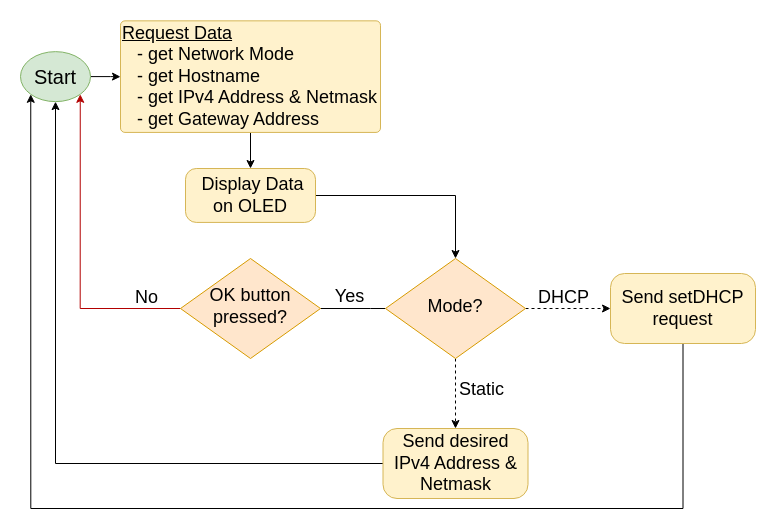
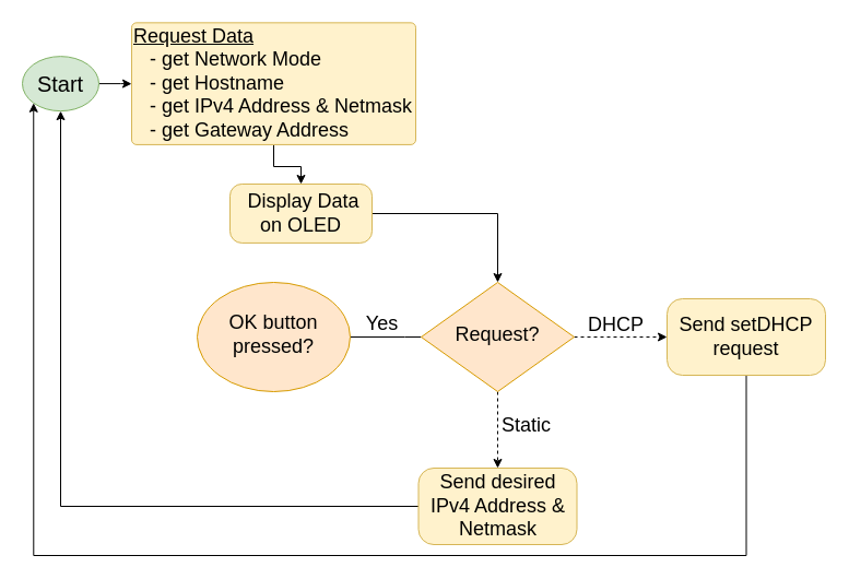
  <mxCell id="0" />
  <mxCell id="1" parent="0" />
  <mxCell id="2" value="" style="edgeStyle=orthogonalEdgeStyle;rounded=0;orthogonalLoop=1;jettySize=auto;html=1;" parent="1" source="3" target="5" edge="1"><mxGeometry relative="1" as="geometry" /></mxCell>
  <mxCell id="3" value="&lt;u&gt;Request Data&lt;/u&gt;&lt;br&gt;&amp;nbsp; &amp;nbsp;- get Network Mode&lt;br&gt;&amp;nbsp; &amp;nbsp;- get Hostname&lt;br&gt;&amp;nbsp; &amp;nbsp;- get IPv4 Address &amp;amp; Netmask&lt;br&gt;&amp;nbsp; &amp;nbsp;- get Gateway Address" style="rounded=1;whiteSpace=wrap;html=1;fontSize=18;glass=0;strokeWidth=1;shadow=0;fillColor=#fff2cc;strokeColor=#d6b656;align=left;arcSize=4;" parent="1" vertex="1"><mxGeometry x="120" y="20.35" width="260" height="111.57" as="geometry" /></mxCell>
  <mxCell id="4" value="" style="edgeStyle=orthogonalEdgeStyle;rounded=0;orthogonalLoop=1;jettySize=auto;html=1;" parent="1" source="5" target="17" edge="1"><mxGeometry relative="1" as="geometry" /></mxCell>
- <mxCell id="5" value="&amp;nbsp;Display Data on OLED" style="rounded=1;whiteSpace=wrap;html=1;fontSize=18;glass=0;strokeWidth=1;shadow=0;fillColor=#fff2cc;strokeColor=#d6b656;align=center;arcSize=20;" parent="1" vertex="1"><mxGeometry x="185" y="168" width="130" height="53.92" as="geometry" /></mxCell>
+ <mxCell id="5" value="&amp;nbsp;Display Data on OLED" style="rounded=1;whiteSpace=wrap;html=1;fontSize=18;glass=0;strokeWidth=1;shadow=0;fillColor=#fff2cc;strokeColor=#d6b656;align=center;arcSize=20;" parent="1" vertex="1"><mxGeometry x="210" y="168" width="130" height="53.92" as="geometry" /></mxCell>
  <mxCell id="6" value="" style="edgeStyle=orthogonalEdgeStyle;rounded=0;orthogonalLoop=1;jettySize=auto;html=1;" parent="1" source="7" target="3" edge="1"><mxGeometry relative="1" as="geometry" /></mxCell>
  <mxCell id="7" value="Start" style="ellipse;whiteSpace=wrap;html=1;fillColor=#d5e8d4;strokeColor=#82b366;fontSize=20;" parent="1" vertex="1"><mxGeometry x="20" y="51.14" width="70" height="50" as="geometry" /></mxCell>
- <mxCell id="8" value="" style="edgeStyle=orthogonalEdgeStyle;rounded=0;orthogonalLoop=1;jettySize=auto;html=1;entryX=1;entryY=1;entryDx=0;entryDy=0;fillColor=#e51400;strokeColor=#B20000;" parent="1" source="12" target="7" edge="1"><mxGeometry relative="1" as="geometry"><mxPoint x="85" y="308" as="targetPoint" /></mxGeometry></mxCell>
- <mxCell id="9" value="&lt;font style=&quot;font-size: 18px&quot;&gt;No&lt;/font&gt;" style="edgeLabel;html=1;align=center;verticalAlign=middle;resizable=0;points=[];" parent="8" vertex="1" connectable="0"><mxGeometry x="-0.735" y="1" relative="1" as="geometry"><mxPoint x="7" y="-13" as="offset" /></mxGeometry></mxCell>
  <mxCell id="10" value="" style="edgeStyle=orthogonalEdgeStyle;rounded=0;orthogonalLoop=1;jettySize=auto;html=1;endArrow=none;" parent="1" source="12" target="17" edge="1"><mxGeometry relative="1" as="geometry"><Array as="points"><mxPoint x="370" y="308" /><mxPoint x="370" y="308" /></Array></mxGeometry></mxCell>
  <mxCell id="11" value="&lt;font style=&quot;font-size: 18px;&quot;&gt;Yes&lt;/font&gt;" style="edgeLabel;html=1;align=center;verticalAlign=middle;resizable=0;points=[];fontSize=18;" parent="10" vertex="1" connectable="0"><mxGeometry x="-0.103" y="-12" relative="1" as="geometry"><mxPoint x="-1" y="-25" as="offset" /></mxGeometry></mxCell>
- <mxCell id="12" value="OK button pressed?" style="rhombus;whiteSpace=wrap;html=1;shadow=0;fontFamily=Helvetica;fontSize=18;align=center;strokeWidth=1;spacing=6;spacingTop=-4;fillColor=#ffe6cc;strokeColor=#d79b00;" parent="1" vertex="1"><mxGeometry x="180" y="258" width="140" height="100" as="geometry" /></mxCell>
+ <mxCell id="12" value="OK button pressed?" style="ellipse;whiteSpace=wrap;html=1;shadow=0;fontFamily=Helvetica;fontSize=18;align=center;strokeWidth=1;spacing=6;spacingTop=-4;fillColor=#ffe6cc;strokeColor=#d79b00;" parent="1" vertex="1"><mxGeometry x="180" y="258" width="140" height="100" as="geometry" /></mxCell>
  <mxCell id="13" value="" style="edgeStyle=orthogonalEdgeStyle;rounded=0;orthogonalLoop=1;jettySize=auto;html=1;entryX=0.5;entryY=0;entryDx=0;entryDy=0;dashed=1;" parent="1" source="17" target="19" edge="1"><mxGeometry relative="1" as="geometry"><mxPoint x="455" y="428" as="targetPoint" /></mxGeometry></mxCell>
  <mxCell id="14" value="&lt;font style=&quot;font-size: 18px&quot;&gt;Static&lt;br&gt;&lt;/font&gt;" style="edgeLabel;html=1;align=center;verticalAlign=middle;resizable=0;points=[];" parent="13" vertex="1" connectable="0"><mxGeometry x="-0.333" y="2" relative="1" as="geometry"><mxPoint x="23" y="7" as="offset" /></mxGeometry></mxCell>
  <mxCell id="15" value="" style="edgeStyle=orthogonalEdgeStyle;rounded=0;orthogonalLoop=1;jettySize=auto;html=1;fontSize=18;dashed=1;" parent="1" source="17" target="21" edge="1"><mxGeometry relative="1" as="geometry" /></mxCell>
  <mxCell id="16" value="DHCP" style="edgeLabel;html=1;align=center;verticalAlign=middle;resizable=0;points=[];fontSize=18;" parent="15" vertex="1" connectable="0"><mxGeometry x="-0.294" y="2" relative="1" as="geometry"><mxPoint x="7" y="-10" as="offset" /></mxGeometry></mxCell>
- <mxCell id="17" value="Mode?" style="rhombus;whiteSpace=wrap;html=1;shadow=0;fontFamily=Helvetica;fontSize=18;align=center;strokeWidth=1;spacing=6;spacingTop=-4;fillColor=#ffe6cc;strokeColor=#d79b00;" parent="1" vertex="1"><mxGeometry x="385" y="258" width="140" height="100" as="geometry" /></mxCell>
+ <mxCell id="17" value="Request?" style="rhombus;whiteSpace=wrap;html=1;shadow=0;fontFamily=Helvetica;fontSize=18;align=center;strokeWidth=1;spacing=6;spacingTop=-4;fillColor=#ffe6cc;strokeColor=#d79b00;" parent="1" vertex="1"><mxGeometry x="385" y="258" width="140" height="100" as="geometry" /></mxCell>
  <mxCell id="18" style="edgeStyle=orthogonalEdgeStyle;rounded=0;orthogonalLoop=1;jettySize=auto;html=1;entryX=0.5;entryY=1;entryDx=0;entryDy=0;fontSize=18;fillColor=#e51400;strokeColor=#000000;" parent="1" source="19" target="7" edge="1"><mxGeometry relative="1" as="geometry" /></mxCell>
  <mxCell id="19" value="Send desired&lt;br&gt;IPv4 Address &amp;amp; Netmask" style="rounded=1;whiteSpace=wrap;html=1;fontSize=18;glass=0;strokeWidth=1;shadow=0;fillColor=#fff2cc;strokeColor=#d6b656;align=center;arcSize=20;" parent="1" vertex="1"><mxGeometry x="382.5" y="428" width="145" height="70" as="geometry" /></mxCell>
  <mxCell id="20" style="edgeStyle=orthogonalEdgeStyle;rounded=0;orthogonalLoop=1;jettySize=auto;html=1;entryX=0;entryY=1;entryDx=0;entryDy=0;strokeColor=#000000;fontSize=18;" parent="1" source="21" target="7" edge="1"><mxGeometry relative="1" as="geometry"><Array as="points"><mxPoint x="683" y="508" /><mxPoint x="30" y="508" /></Array></mxGeometry></mxCell>
  <mxCell id="21" value="Send setDHCP request" style="rounded=1;whiteSpace=wrap;html=1;fontSize=18;glass=0;strokeWidth=1;shadow=0;fillColor=#fff2cc;strokeColor=#d6b656;align=center;arcSize=20;" parent="1" vertex="1"><mxGeometry x="610" y="273" width="145" height="70" as="geometry" /></mxCell>
